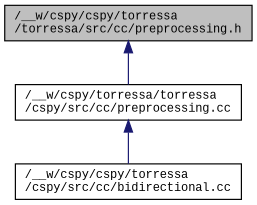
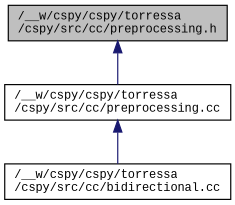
  digraph {
    fontname="Liberation Mono"
    node [color=black fontname="Liberation Mono" fontsize=10 shape=record]
    edge [color=midnightblue dir=back fontname="Liberation Mono" fontsize=10 labelfontname=Helvetica labelfontsize=10 style=solid]
-   n1 [fillcolor=grey75 fontcolor=black height=0.2 label="/__w/cspy/cspy/torressa\l/torressa/src/cc/preprocessing.h" style=filled width=0.4]
-   n2 [height=0.2 label="/__w/cspy/torressa/torressa\l/cspy/src/cc/preprocessing.cc" width=0.4]
+   n1 [fillcolor=grey75 fontcolor=black height=0.2 label="/__w/cspy/cspy/torressa\l/cspy/src/cc/preprocessing.h" style=filled width=0.4]
+   n2 [height=0.2 label="/__w/cspy/cspy/torressa\l/cspy/src/cc/preprocessing.cc" width=0.4]
    n3 [height=0.2 label="/__w/cspy/cspy/torressa\l/cspy/src/cc/bidirectional.cc" width=0.4]
    n1 -> n2
    n2 -> n3
  }
